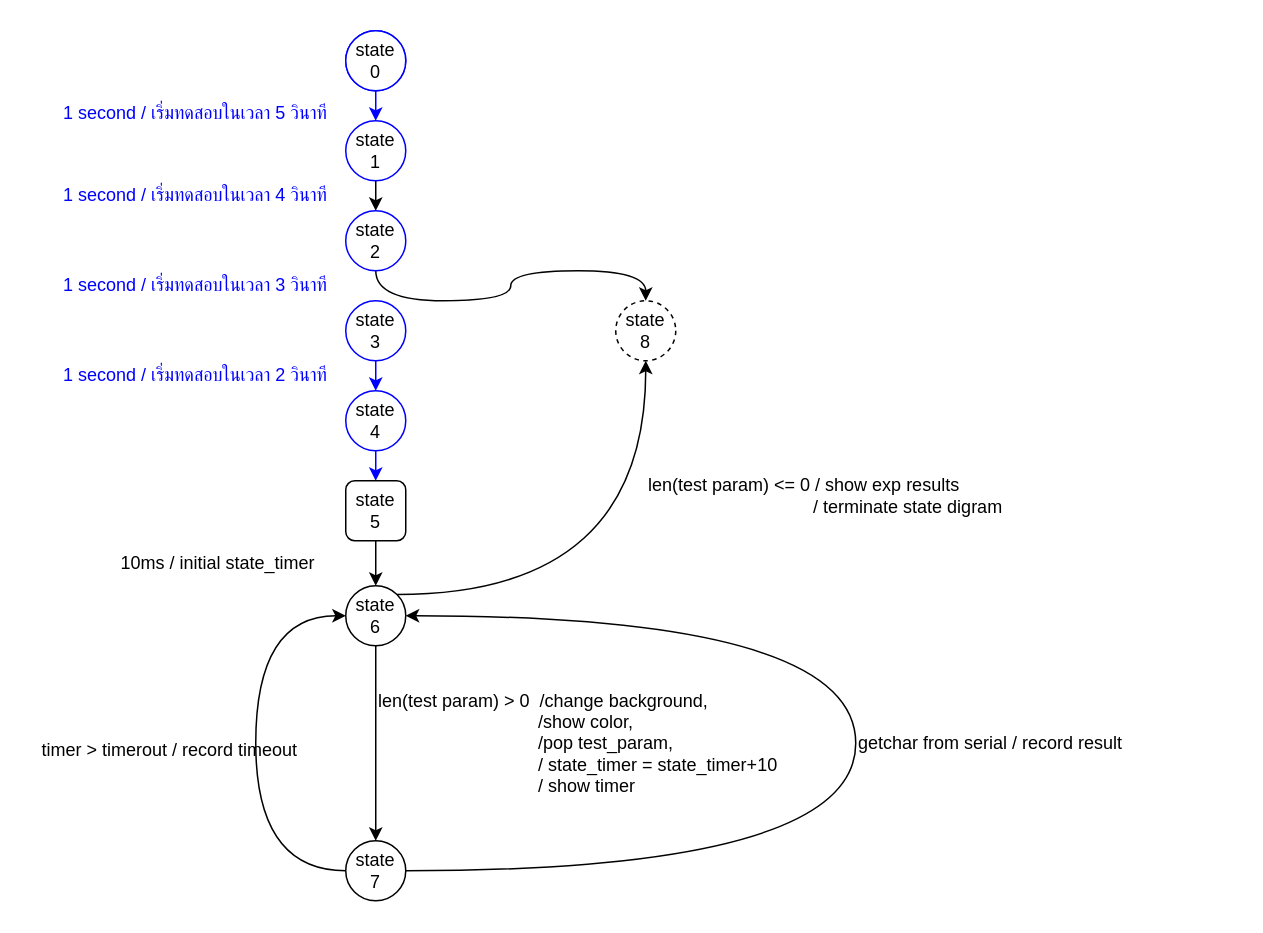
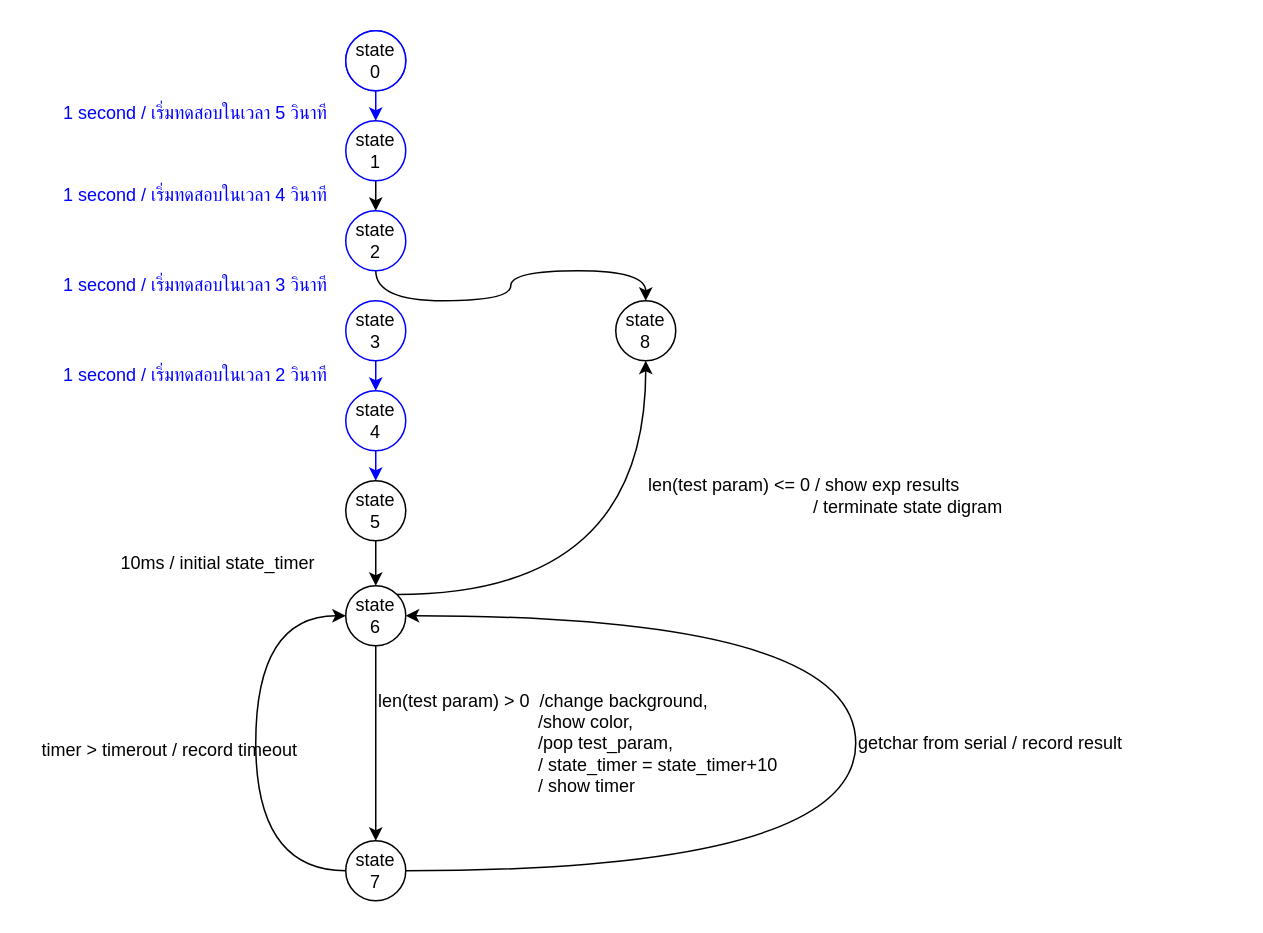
  <mxCell id="0" />
  <mxCell id="1" parent="0" />
  <mxCell id="2" style="edgeStyle=orthogonalEdgeStyle;rounded=0;orthogonalLoop=1;jettySize=auto;html=1;exitX=0.5;exitY=1;exitDx=0;exitDy=0;entryX=0.5;entryY=0;entryDx=0;entryDy=0;strokeColor=#0000FF;" edge="1" parent="1" source="3" target="5"><mxGeometry relative="1" as="geometry" /></mxCell>
  <mxCell id="3" value="state&lt;br&gt;0" style="ellipse;whiteSpace=wrap;html=1;aspect=fixed;strokeColor=#0000FF;" vertex="1" parent="1"><mxGeometry x="230" y="20" width="40" height="40" as="geometry" /></mxCell>
  <mxCell id="4" style="edgeStyle=orthogonalEdgeStyle;curved=1;rounded=0;orthogonalLoop=1;jettySize=auto;html=1;exitX=0.5;exitY=1;exitDx=0;exitDy=0;entryX=0.5;entryY=0;entryDx=0;entryDy=0;fontColor=#000000;strokeColor=#000000;" edge="1" parent="1" source="5" target="29"><mxGeometry relative="1" as="geometry" /></mxCell>
  <mxCell id="5" value="state&lt;br&gt;1" style="ellipse;whiteSpace=wrap;html=1;aspect=fixed;strokeColor=#0000FF;" vertex="1" parent="1"><mxGeometry x="230" y="80" width="40" height="40" as="geometry" /></mxCell>
  <mxCell id="6" style="edgeStyle=orthogonalEdgeStyle;rounded=0;orthogonalLoop=1;jettySize=auto;html=1;exitX=0.5;exitY=1;exitDx=0;exitDy=0;entryX=0.5;entryY=0;entryDx=0;entryDy=0;strokeColor=#0000FF;" edge="1" parent="1" source="7" target="9"><mxGeometry relative="1" as="geometry" /></mxCell>
  <mxCell id="7" value="state&lt;br&gt;3" style="ellipse;whiteSpace=wrap;html=1;aspect=fixed;strokeColor=#0000FF;" vertex="1" parent="1"><mxGeometry x="230" y="200" width="40" height="40" as="geometry" /></mxCell>
  <mxCell id="8" style="edgeStyle=orthogonalEdgeStyle;rounded=0;orthogonalLoop=1;jettySize=auto;html=1;exitX=0.5;exitY=1;exitDx=0;exitDy=0;entryX=0.5;entryY=0;entryDx=0;entryDy=0;strokeColor=#0000FF;" edge="1" parent="1" source="9" target="15"><mxGeometry relative="1" as="geometry" /></mxCell>
  <mxCell id="9" value="state&lt;br&gt;4" style="ellipse;whiteSpace=wrap;html=1;aspect=fixed;strokeColor=#0000FF;" vertex="1" parent="1"><mxGeometry x="230" y="260" width="40" height="40" as="geometry" /></mxCell>
  <mxCell id="10" value="1 second / เริ่มทดสอบในเวลา 5 วินาที" style="text;html=1;strokeColor=none;fillColor=none;align=center;verticalAlign=middle;whiteSpace=wrap;rounded=0;fontColor=#0000FF;" vertex="1" parent="1"><mxGeometry x="30" y="50" width="200" height="50" as="geometry" /></mxCell>
  <mxCell id="11" value="1 second / เริ่มทดสอบในเวลา 4 วินาที" style="text;html=1;strokeColor=none;fillColor=none;align=center;verticalAlign=middle;whiteSpace=wrap;rounded=0;fontColor=#0000FF;" vertex="1" parent="1"><mxGeometry x="30" y="110" width="200" height="40" as="geometry" /></mxCell>
  <mxCell id="12" value="1 second / เริ่มทดสอบในเวลา 3 วินาที" style="text;html=1;strokeColor=none;fillColor=none;align=center;verticalAlign=middle;whiteSpace=wrap;rounded=0;fontColor=#0000FF;" vertex="1" parent="1"><mxGeometry x="30" y="170" width="200" height="40" as="geometry" /></mxCell>
  <mxCell id="13" value="1 second / เริ่มทดสอบในเวลา 2 วินาที" style="text;html=1;strokeColor=none;fillColor=none;align=center;verticalAlign=middle;whiteSpace=wrap;rounded=0;fontColor=#0000FF;" vertex="1" parent="1"><mxGeometry x="30" y="230" width="200" height="40" as="geometry" /></mxCell>
  <mxCell id="14" style="edgeStyle=orthogonalEdgeStyle;curved=1;rounded=0;orthogonalLoop=1;jettySize=auto;html=1;exitX=0.5;exitY=1;exitDx=0;exitDy=0;entryX=0.5;entryY=0;entryDx=0;entryDy=0;fontColor=#000000;strokeColor=#000000;" edge="1" parent="1" source="15" target="19"><mxGeometry relative="1" as="geometry" /></mxCell>
- <mxCell id="15" value="state&lt;br&gt;5" style="whiteSpace=wrap;html=1;aspect=fixed;rounded=1;" vertex="1" parent="1"><mxGeometry x="230" y="320" width="40" height="40" as="geometry" /></mxCell>
+ <mxCell id="15" value="state&lt;br&gt;5" style="ellipse;whiteSpace=wrap;html=1;aspect=fixed;" vertex="1" parent="1"><mxGeometry x="230" y="320" width="40" height="40" as="geometry" /></mxCell>
  <mxCell id="16" value="state&lt;br&gt;0" style="ellipse;whiteSpace=wrap;html=1;aspect=fixed;strokeColor=#0000FF;" vertex="1" parent="1"><mxGeometry x="230" y="20" width="40" height="40" as="geometry" /></mxCell>
  <mxCell id="17" style="edgeStyle=orthogonalEdgeStyle;curved=1;rounded=0;orthogonalLoop=1;jettySize=auto;html=1;exitX=0.5;exitY=1;exitDx=0;exitDy=0;entryX=0.5;entryY=0;entryDx=0;entryDy=0;fontColor=#000000;strokeColor=#000000;" edge="1" parent="1" source="19" target="23"><mxGeometry relative="1" as="geometry" /></mxCell>
  <mxCell id="18" style="edgeStyle=orthogonalEdgeStyle;curved=1;rounded=0;orthogonalLoop=1;jettySize=auto;html=1;exitX=1;exitY=0;exitDx=0;exitDy=0;entryX=0.5;entryY=1;entryDx=0;entryDy=0;fontColor=#000000;strokeColor=#000000;" edge="1" parent="1" source="19" target="25"><mxGeometry relative="1" as="geometry" /></mxCell>
  <mxCell id="19" value="state&lt;br&gt;6" style="ellipse;whiteSpace=wrap;html=1;aspect=fixed;" vertex="1" parent="1"><mxGeometry x="230" y="390" width="40" height="40" as="geometry" /></mxCell>
  <mxCell id="20" value="10ms / initial state_timer" style="text;html=1;strokeColor=none;fillColor=none;align=center;verticalAlign=middle;whiteSpace=wrap;rounded=0;fontColor=#000000;" vertex="1" parent="1"><mxGeometry x="70" y="360" width="150" height="30" as="geometry" /></mxCell>
  <mxCell id="21" style="edgeStyle=orthogonalEdgeStyle;curved=1;rounded=0;orthogonalLoop=1;jettySize=auto;html=1;exitX=0;exitY=0.5;exitDx=0;exitDy=0;entryX=0;entryY=0.5;entryDx=0;entryDy=0;fontColor=#000000;strokeColor=#000000;" edge="1" parent="1" source="23" target="19"><mxGeometry relative="1" as="geometry"><Array as="points"><mxPoint x="170" y="580" /><mxPoint x="170" y="410" /></Array></mxGeometry></mxCell>
  <mxCell id="22" style="edgeStyle=orthogonalEdgeStyle;curved=1;rounded=0;orthogonalLoop=1;jettySize=auto;html=1;exitX=1;exitY=0.5;exitDx=0;exitDy=0;entryX=1;entryY=0.5;entryDx=0;entryDy=0;fontColor=#000000;strokeColor=#000000;" edge="1" parent="1" source="23" target="19"><mxGeometry relative="1" as="geometry"><Array as="points"><mxPoint x="570" y="580" /><mxPoint x="570" y="410" /></Array></mxGeometry></mxCell>
  <mxCell id="23" value="state&lt;br&gt;7" style="ellipse;whiteSpace=wrap;html=1;aspect=fixed;" vertex="1" parent="1"><mxGeometry x="230" y="560" width="40" height="40" as="geometry" /></mxCell>
  <mxCell id="24" value="len(test param) &amp;gt; 0&amp;nbsp; /change background,&lt;br&gt;&lt;span style=&quot;white-space: pre;&quot;&gt;&#09;&lt;/span&gt;&lt;span style=&quot;white-space: pre;&quot;&gt;&#09;&lt;/span&gt;&lt;span style=&quot;white-space: pre;&quot;&gt;&#09;&lt;/span&gt;&lt;span style=&quot;white-space: pre;&quot;&gt;&#09;&lt;/span&gt;/show color,&lt;br&gt;&lt;span style=&quot;white-space: pre;&quot;&gt;&#09;&lt;/span&gt;&lt;span style=&quot;white-space: pre;&quot;&gt;&#09;&lt;/span&gt;&lt;span style=&quot;white-space: pre;&quot;&gt;&#09;&lt;/span&gt;&lt;span style=&quot;white-space: pre;&quot;&gt;&#09;&lt;/span&gt;/pop test_param,&lt;br&gt;&lt;span style=&quot;white-space: pre;&quot;&gt;&#09;&lt;/span&gt;&lt;span style=&quot;white-space: pre;&quot;&gt;&#09;&lt;/span&gt;&lt;span style=&quot;white-space: pre;&quot;&gt;&#09;&lt;/span&gt;&lt;span style=&quot;white-space: pre;&quot;&gt;&#09;&lt;/span&gt;/ state_timer = state_timer+10&lt;br&gt;&lt;span style=&quot;white-space: pre;&quot;&gt;&#09;&lt;/span&gt;&lt;span style=&quot;white-space: pre;&quot;&gt;&#09;&lt;/span&gt;&lt;span style=&quot;white-space: pre;&quot;&gt;&#09;&lt;/span&gt;&lt;span style=&quot;white-space: pre;&quot;&gt;&#09;&lt;/span&gt;/ show timer" style="text;html=1;strokeColor=none;fillColor=none;align=left;verticalAlign=middle;whiteSpace=wrap;rounded=0;fontColor=#000000;" vertex="1" parent="1"><mxGeometry x="250" y="440" width="270" height="110" as="geometry" /></mxCell>
- <mxCell id="25" value="state&lt;br&gt;8" style="ellipse;whiteSpace=wrap;html=1;aspect=fixed;dashed=1;" vertex="1" parent="1"><mxGeometry x="410" y="200" width="40" height="40" as="geometry" /></mxCell>
+ <mxCell id="25" value="state&lt;br&gt;8" style="ellipse;whiteSpace=wrap;html=1;aspect=fixed;" vertex="1" parent="1"><mxGeometry x="410" y="200" width="40" height="40" as="geometry" /></mxCell>
  <mxCell id="26" value="timer &amp;gt; timerout / record timeout" style="text;html=1;strokeColor=none;fillColor=none;align=right;verticalAlign=middle;whiteSpace=wrap;rounded=0;fontColor=#000000;" vertex="1" parent="1"><mxGeometry x="20" y="480" width="180" height="40" as="geometry" /></mxCell>
  <mxCell id="27" value="getchar from serial / record result" style="text;html=1;strokeColor=none;fillColor=none;align=left;verticalAlign=middle;whiteSpace=wrap;rounded=0;fontColor=#000000;" vertex="1" parent="1"><mxGeometry x="570" y="435" width="250" height="120" as="geometry" /></mxCell>
  <mxCell id="28" style="edgeStyle=orthogonalEdgeStyle;curved=1;rounded=0;orthogonalLoop=1;jettySize=auto;html=1;exitX=0.5;exitY=1;exitDx=0;exitDy=0;fontColor=#000000;strokeColor=#000000;" edge="1" parent="1" source="29" target="25"><mxGeometry relative="1" as="geometry" /></mxCell>
  <mxCell id="29" value="state&lt;br&gt;2" style="ellipse;whiteSpace=wrap;html=1;aspect=fixed;strokeColor=#0000FF;" vertex="1" parent="1"><mxGeometry x="230" y="140" width="40" height="40" as="geometry" /></mxCell>
  <mxCell id="30" value="len(test param) &amp;lt;= 0 / show exp results&lt;br&gt;&lt;span style=&quot;white-space: pre;&quot;&gt;&#09;&lt;/span&gt;&lt;span style=&quot;white-space: pre;&quot;&gt;&#09;&lt;/span&gt;&lt;span style=&quot;white-space: pre;&quot;&gt;&#09;&lt;/span&gt;&lt;span style=&quot;white-space: pre;&quot;&gt;&#09;&amp;nbsp;&lt;/span&gt;/ terminate state digram" style="text;html=1;strokeColor=none;fillColor=none;align=left;verticalAlign=middle;whiteSpace=wrap;rounded=0;fontColor=#000000;" vertex="1" parent="1"><mxGeometry x="430" y="300" width="240" height="60" as="geometry" /></mxCell>
